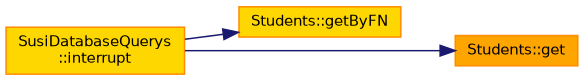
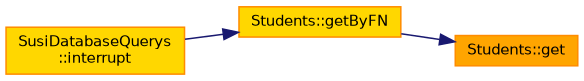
  digraph {
    rankdir=LR
    node [color=darkorange fillcolor=gold fontname=Helvetica fontsize=10 shape=record style=filled]
    edge [color=midnightblue fontname=Helvetica fontsize=10 labelfontname=Helvetica labelfontsize=10 style=solid]
    n1 [fontcolor=black height=0.2 label="SusiDatabaseQuerys\l::interrupt" width=0.4]
    n2 [height=0.2 label="Students::getByFN" width=0.4]
    n3 [fillcolor=orange height=0.2 label="Students::get" width=0.4]
    n1 -> n2
-   n1 -> n3
+   n2 -> n3
  }
